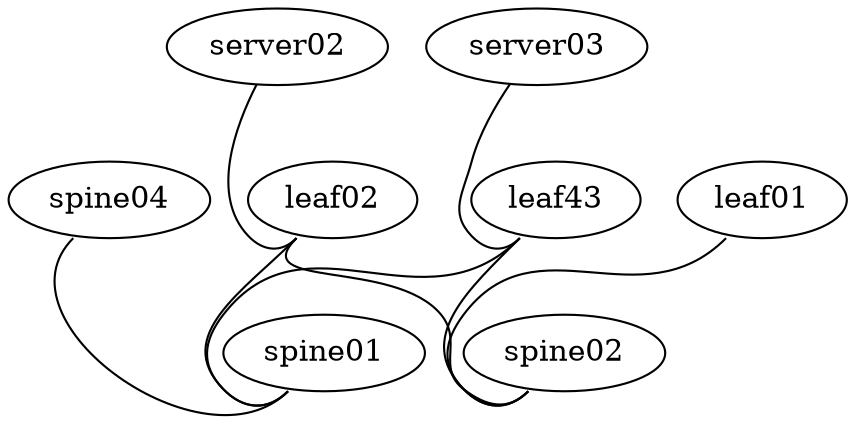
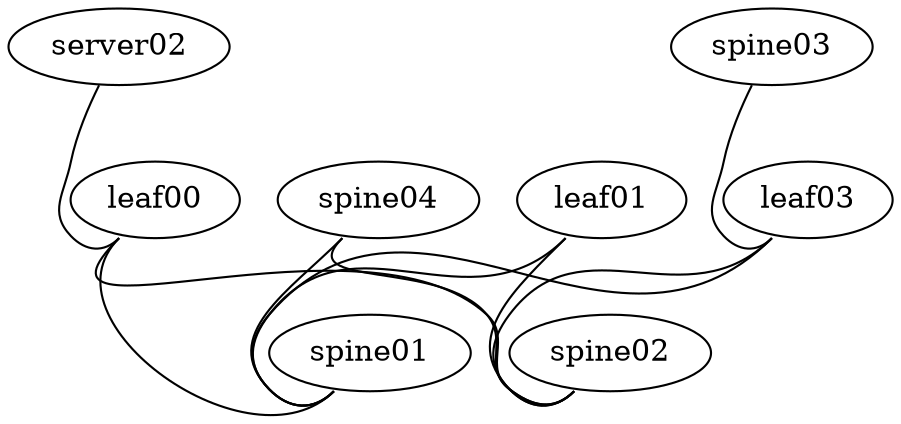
  graph {
    node [config="./helper_scripts/extra_switch_config.sh" function=leaf memory=768 os="CumulusCommunity/cumulus-vx"]
    edge [headport=swp1 tailport=swp1]
    spine01 [function=spine]
    spine02 [function=spine]
    leaf01
-   leaf02
-   leaf03 [label=leaf43]
+   leaf02 [label=leaf00]
+   leaf03
    n6 [label=spine04]
    server02 [config="./helper_scripts/extra_server_config.sh" function=host memory=512 os=""]
-   server03 [config="./helper_scripts/extra_server_config.sh" function=host memory=512 os=""]
+   server03 [config="./helper_scripts/extra_server_config.sh" function=host memory=512 label=spine03 os=""]
+   leaf01 -- spine01
    leaf01 -- spine02 [tailport=swp2]
    leaf02 -- spine01 [headport=swp2]
    leaf02 -- spine02 [headport=swp2 tailport=swp2]
    leaf03 -- spine01 [headport=swp3]
    leaf03 -- spine02 [headport=swp3 tailport=swp2]
    n6 -- spine01 [headport=swp4]
+   n6 -- spine02 [headport=swp4 tailport=swp2]
    server02 -- leaf02 [headport=swp24 tailport=eth1]
    server03 -- leaf03 [headport=swp24 tailport=eth1]
  }
